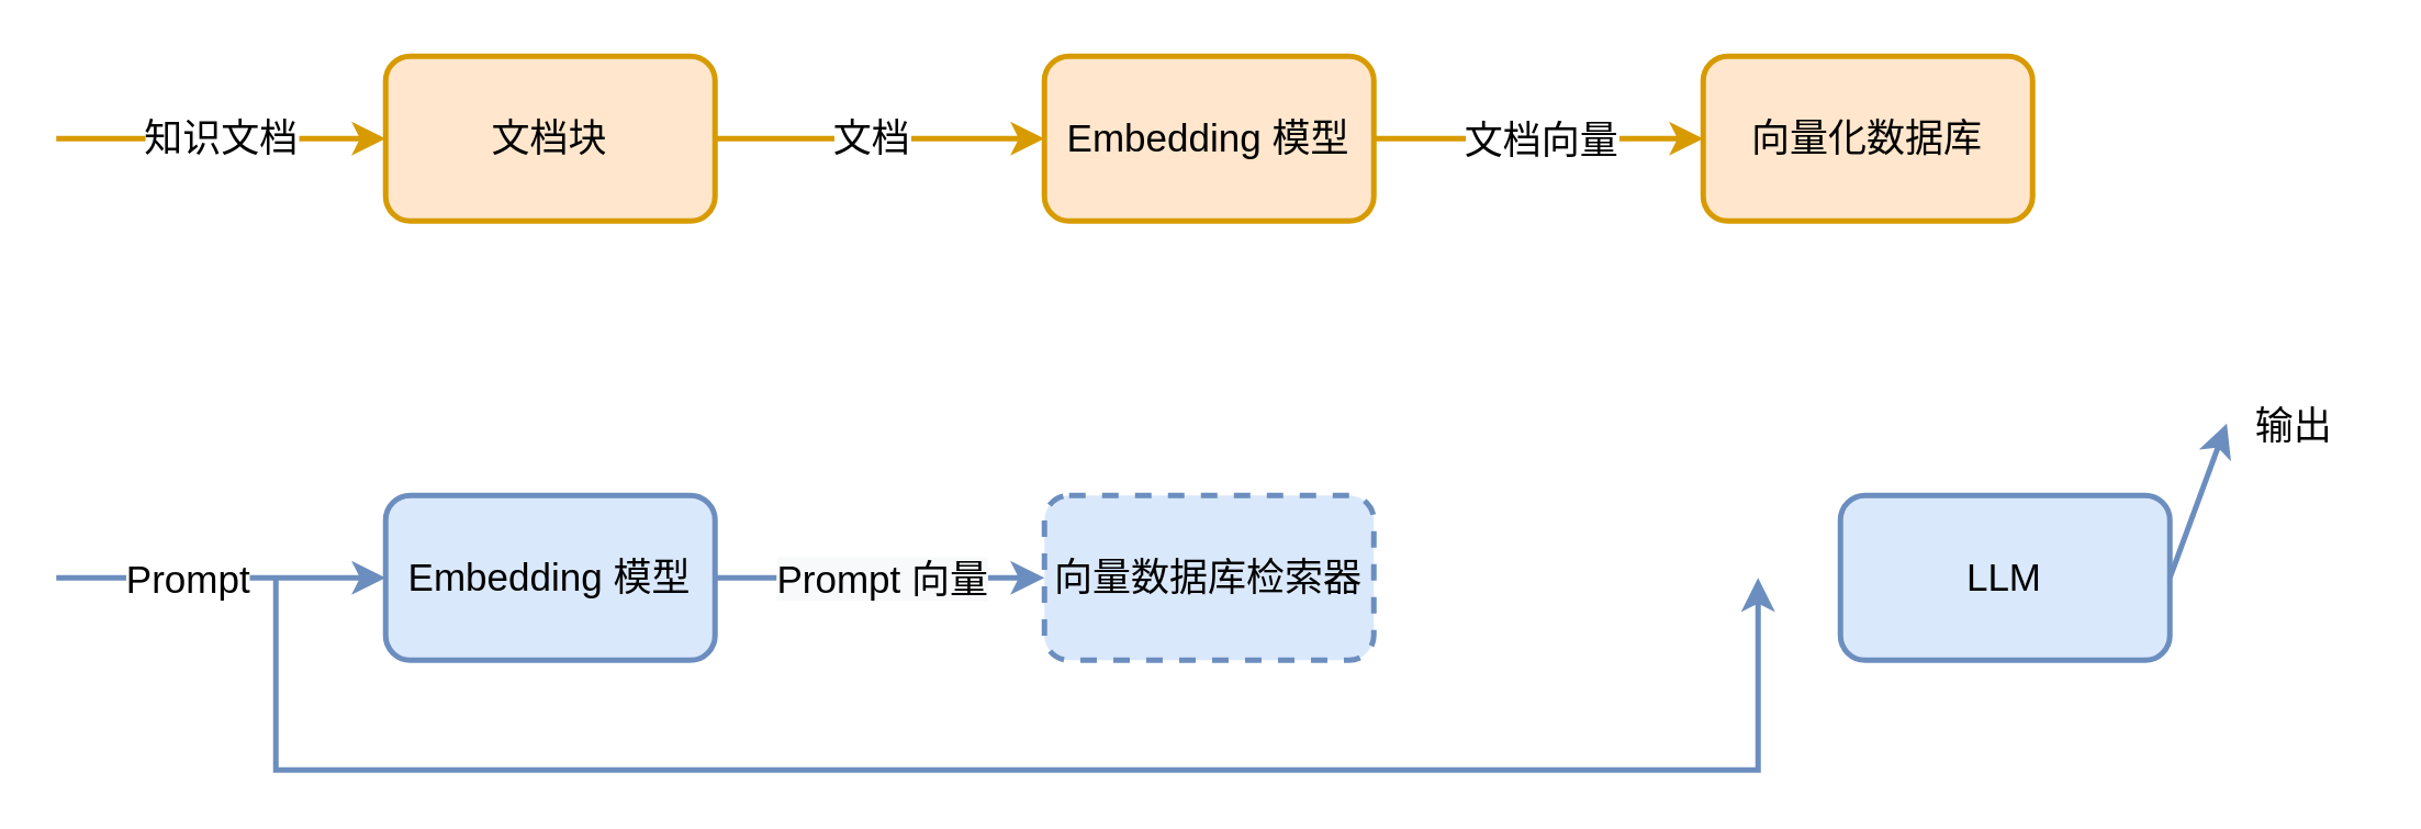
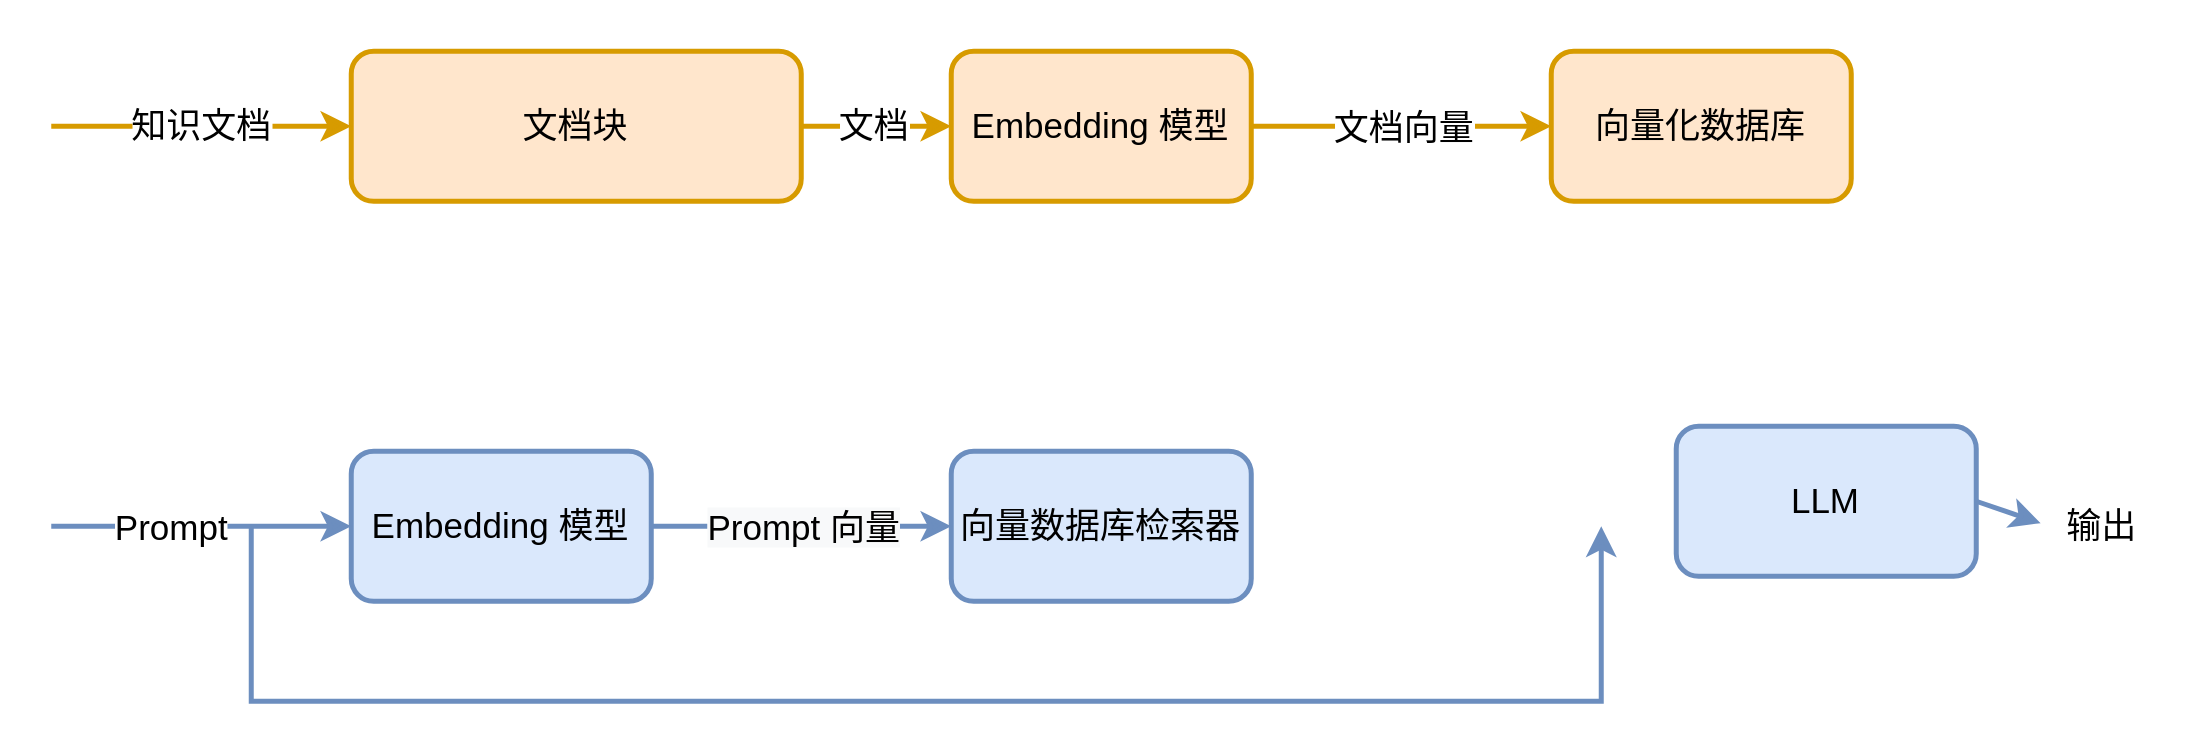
  <mxCell id="0" />
  <mxCell id="1" parent="0" />
  <mxCell id="2" value="" style="edgeStyle=orthogonalEdgeStyle;rounded=0;orthogonalLoop=1;jettySize=auto;html=1;fillColor=#ffe6cc;strokeColor=#d79b00;fontSize=14;strokeWidth=2;" edge="1" parent="1" source="4" target="7"><mxGeometry relative="1" as="geometry" /></mxCell>
  <mxCell id="3" value="文档" style="edgeLabel;html=1;align=center;verticalAlign=middle;resizable=0;points=[];fontSize=14;" vertex="1" connectable="0" parent="2"><mxGeometry x="-0.067" y="1" relative="1" as="geometry"><mxPoint as="offset" /></mxGeometry></mxCell>
- <mxCell id="4" value="文档块" style="rounded=1;whiteSpace=wrap;html=1;fillColor=#ffe6cc;strokeColor=#d79b00;fontSize=14;strokeWidth=2;" vertex="1" parent="1"><mxGeometry x="140" y="20" width="120" height="60" as="geometry" /></mxCell>
+ <mxCell id="4" value="文档块" style="rounded=1;whiteSpace=wrap;html=1;fillColor=#ffe6cc;strokeColor=#d79b00;fontSize=14;strokeWidth=2;" vertex="1" parent="1"><mxGeometry x="140" y="20" width="180" height="60" as="geometry" /></mxCell>
  <mxCell id="5" value="" style="edgeStyle=orthogonalEdgeStyle;rounded=0;orthogonalLoop=1;jettySize=auto;html=1;fillColor=#ffe6cc;strokeColor=#d79b00;fontSize=14;strokeWidth=2;" edge="1" parent="1" source="7" target="8"><mxGeometry relative="1" as="geometry" /></mxCell>
  <mxCell id="6" value="文档向量" style="edgeLabel;html=1;align=center;verticalAlign=middle;resizable=0;points=[];fontSize=14;" vertex="1" connectable="0" parent="5"><mxGeometry x="-0.233" y="-1" relative="1" as="geometry"><mxPoint x="14" y="-1" as="offset" /></mxGeometry></mxCell>
  <mxCell id="7" value="Embedding 模型" style="rounded=1;whiteSpace=wrap;html=1;fillColor=#ffe6cc;strokeColor=#d79b00;fontSize=14;strokeWidth=2;" vertex="1" parent="1"><mxGeometry x="380" y="20" width="120" height="60" as="geometry" /></mxCell>
  <mxCell id="8" value="向量化数据库" style="rounded=1;whiteSpace=wrap;html=1;fillColor=#ffe6cc;strokeColor=#d79b00;fontSize=14;strokeWidth=2;" vertex="1" parent="1"><mxGeometry x="620" y="20" width="120" height="60" as="geometry" /></mxCell>
  <mxCell id="9" value="知识文档" style="endArrow=classic;html=1;rounded=0;entryX=0;entryY=0.5;entryDx=0;entryDy=0;fillColor=#ffe6cc;strokeColor=#d79b00;fontSize=14;strokeWidth=2;" edge="1" parent="1" target="4"><mxGeometry width="50" height="50" relative="1" as="geometry"><mxPoint x="20" y="50" as="sourcePoint" /><mxPoint x="400" y="-140" as="targetPoint" /></mxGeometry></mxCell>
  <mxCell id="10" value="Embedding 模型" style="rounded=1;whiteSpace=wrap;html=1;fillColor=#dae8fc;strokeColor=#6c8ebf;fontSize=14;strokeWidth=2;" vertex="1" parent="1"><mxGeometry x="140" y="180" width="120" height="60" as="geometry" /></mxCell>
- <mxCell id="11" value="LLM" style="rounded=1;whiteSpace=wrap;html=1;fillColor=#dae8fc;strokeColor=#6c8ebf;fontSize=14;strokeWidth=2;" vertex="1" parent="1"><mxGeometry x="670" y="180" width="120" height="60" as="geometry" /></mxCell>
+ <mxCell id="11" value="LLM" style="rounded=1;whiteSpace=wrap;html=1;fillColor=#dae8fc;strokeColor=#6c8ebf;fontSize=14;strokeWidth=2;" vertex="1" parent="1"><mxGeometry x="670" y="170" width="120" height="60" as="geometry" /></mxCell>
  <mxCell id="12" value="" style="endArrow=classic;html=1;rounded=0;exitX=1;exitY=0.5;exitDx=0;exitDy=0;fontSize=14;fillColor=#dae8fc;strokeColor=#6c8ebf;strokeWidth=2;entryX=-0.106;entryY=0.438;entryDx=0;entryDy=0;entryPerimeter=0;" edge="1" parent="1" source="11" target="13"><mxGeometry width="50" height="50" relative="1" as="geometry"><mxPoint x="1010" y="410" as="sourcePoint" /><mxPoint x="800" y="210" as="targetPoint" /></mxGeometry></mxCell>
- <mxCell id="13" value="输出" style="text;html=1;align=center;verticalAlign=middle;resizable=0;points=[];autosize=1;strokeColor=none;fillColor=none;fontSize=14;" vertex="1" parent="1"><mxGeometry x="815" y="145" width="40" height="20" as="geometry" /></mxCell>
+ <mxCell id="13" value="输出" style="text;html=1;align=center;verticalAlign=middle;resizable=0;points=[];autosize=1;strokeColor=none;fillColor=none;fontSize=14;" vertex="1" parent="1"><mxGeometry x="820" y="200" width="40" height="20" as="geometry" /></mxCell>
  <mxCell id="14" value="" style="endArrow=classic;html=1;rounded=0;fontSize=14;strokeWidth=2;entryX=0;entryY=0.5;entryDx=0;entryDy=0;fillColor=#dae8fc;strokeColor=#6c8ebf;" edge="1" parent="1" target="10"><mxGeometry width="50" height="50" relative="1" as="geometry"><mxPoint x="20" y="210" as="sourcePoint" /><mxPoint x="110" y="190" as="targetPoint" /></mxGeometry></mxCell>
  <mxCell id="15" value="Prompt" style="edgeLabel;html=1;align=center;verticalAlign=middle;resizable=0;points=[];fontSize=14;" vertex="1" connectable="0" parent="14"><mxGeometry x="-0.196" y="-4" relative="1" as="geometry"><mxPoint x="-1" y="-4" as="offset" /></mxGeometry></mxCell>
- <mxCell id="16" value="向量数据库检索器" style="rounded=1;whiteSpace=wrap;html=1;fontSize=14;strokeWidth=2;fillColor=#dae8fc;strokeColor=#6c8ebf;dashed=1;" vertex="1" parent="1"><mxGeometry x="380" y="180" width="120" height="60" as="geometry" /></mxCell>
+ <mxCell id="16" value="向量数据库检索器" style="rounded=1;whiteSpace=wrap;html=1;fontSize=14;strokeWidth=2;fillColor=#dae8fc;strokeColor=#6c8ebf;" vertex="1" parent="1"><mxGeometry x="380" y="180" width="120" height="60" as="geometry" /></mxCell>
  <mxCell id="17" value="" style="endArrow=classic;html=1;rounded=0;fontSize=14;strokeWidth=2;exitX=1;exitY=0.5;exitDx=0;exitDy=0;entryX=0;entryY=0.5;entryDx=0;entryDy=0;fillColor=#dae8fc;strokeColor=#6c8ebf;" edge="1" parent="1" source="10" target="16"><mxGeometry width="50" height="50" relative="1" as="geometry"><mxPoint x="280" y="240" as="sourcePoint" /><mxPoint x="330" y="190" as="targetPoint" /></mxGeometry></mxCell>
  <mxCell id="18" value="&lt;span style=&quot;background-color: rgb(248 , 249 , 250)&quot;&gt;Prompt 向量&lt;/span&gt;" style="edgeLabel;html=1;align=center;verticalAlign=middle;resizable=0;points=[];fontSize=14;" vertex="1" connectable="0" parent="17"><mxGeometry x="-0.136" relative="1" as="geometry"><mxPoint x="8" as="offset" /></mxGeometry></mxCell>
  <mxCell id="19" value="" style="endArrow=classic;html=1;rounded=0;fontSize=14;strokeWidth=2;edgeStyle=orthogonalEdgeStyle;fillColor=#dae8fc;strokeColor=#6c8ebf;" edge="1" parent="1"><mxGeometry width="50" height="50" relative="1" as="geometry"><mxPoint x="100" y="210" as="sourcePoint" /><mxPoint x="640" y="210" as="targetPoint" /><Array as="points"><mxPoint x="100" y="280" /><mxPoint x="640" y="280" /></Array></mxGeometry></mxCell>
